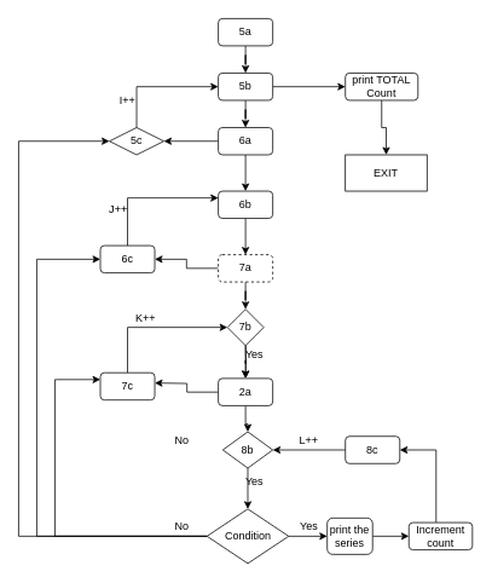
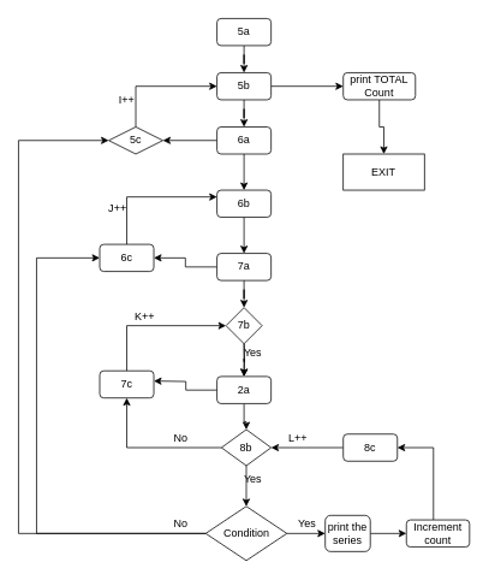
  <mxCell id="0" />
  <mxCell id="1" parent="0" />
  <mxCell id="2" style="edgeStyle=orthogonalEdgeStyle;rounded=0;orthogonalLoop=1;jettySize=auto;html=1;" edge="1" parent="1" source="3" target="19"><mxGeometry relative="1" as="geometry" /></mxCell>
  <mxCell id="3" value="5a" style="rounded=1;whiteSpace=wrap;html=1;" vertex="1" parent="1"><mxGeometry x="240" y="20" width="60" height="30" as="geometry" /></mxCell>
  <mxCell id="4" style="edgeStyle=orthogonalEdgeStyle;rounded=0;orthogonalLoop=1;jettySize=auto;html=1;" edge="1" parent="1" source="8" target="10"><mxGeometry relative="1" as="geometry" /></mxCell>
- <mxCell id="5" style="edgeStyle=orthogonalEdgeStyle;rounded=0;orthogonalLoop=1;jettySize=auto;html=1;entryX=0;entryY=0.25;entryDx=0;entryDy=0;" edge="1" parent="1" source="8" target="16"><mxGeometry relative="1" as="geometry"><Array as="points"><mxPoint x="60" y="590" /><mxPoint x="60" y="418" /></Array></mxGeometry></mxCell>
  <mxCell id="6" style="edgeStyle=orthogonalEdgeStyle;rounded=0;orthogonalLoop=1;jettySize=auto;html=1;entryX=0;entryY=0.5;entryDx=0;entryDy=0;" edge="1" parent="1" source="8" target="31"><mxGeometry relative="1" as="geometry"><Array as="points"><mxPoint x="40" y="590" /><mxPoint x="40" y="285" /></Array></mxGeometry></mxCell>
  <mxCell id="7" style="edgeStyle=orthogonalEdgeStyle;rounded=0;orthogonalLoop=1;jettySize=auto;html=1;entryX=0;entryY=0.5;entryDx=0;entryDy=0;" edge="1" parent="1" source="8" target="26"><mxGeometry relative="1" as="geometry"><Array as="points"><mxPoint x="20" y="590" /><mxPoint x="20" y="155" /></Array></mxGeometry></mxCell>
  <mxCell id="8" value="Condition" style="rhombus;whiteSpace=wrap;html=1;" vertex="1" parent="1"><mxGeometry x="227.5" y="560" width="90" height="60" as="geometry" /></mxCell>
  <mxCell id="9" style="edgeStyle=orthogonalEdgeStyle;rounded=0;orthogonalLoop=1;jettySize=auto;html=1;" edge="1" parent="1" source="10" target="12"><mxGeometry relative="1" as="geometry" /></mxCell>
  <mxCell id="10" value="print the series" style="rounded=1;whiteSpace=wrap;html=1;" vertex="1" parent="1"><mxGeometry x="360" y="570" width="50" height="40" as="geometry" /></mxCell>
  <mxCell id="11" style="edgeStyle=orthogonalEdgeStyle;rounded=0;orthogonalLoop=1;jettySize=auto;html=1;" edge="1" parent="1" source="12" target="37"><mxGeometry relative="1" as="geometry"><Array as="points"><mxPoint x="480" y="495" /></Array></mxGeometry></mxCell>
  <mxCell id="12" value="Increment count" style="rounded=1;whiteSpace=wrap;html=1;" vertex="1" parent="1"><mxGeometry x="450" y="575" width="70" height="30" as="geometry" /></mxCell>
  <mxCell id="13" value="Yes" style="text;html=1;strokeColor=none;fillColor=none;align=center;verticalAlign=middle;whiteSpace=wrap;rounded=0;" vertex="1" parent="1"><mxGeometry x="320" y="570" width="40" height="20" as="geometry" /></mxCell>
  <mxCell id="14" value="No" style="text;html=1;strokeColor=none;fillColor=none;align=center;verticalAlign=middle;whiteSpace=wrap;rounded=0;" vertex="1" parent="1"><mxGeometry x="190" y="570" width="20" height="20" as="geometry" /></mxCell>
  <mxCell id="15" style="edgeStyle=orthogonalEdgeStyle;rounded=0;orthogonalLoop=1;jettySize=auto;html=1;" edge="1" parent="1" source="16" target="51"><mxGeometry relative="1" as="geometry"><Array as="points"><mxPoint y="360" x="140" /></Array></mxGeometry></mxCell>
  <mxCell id="16" value="7c" style="rounded=1;whiteSpace=wrap;html=1;" vertex="1" parent="1"><mxGeometry x="110" y="410" width="60" height="30" as="geometry" /></mxCell>
  <mxCell id="17" style="edgeStyle=orthogonalEdgeStyle;rounded=0;orthogonalLoop=1;jettySize=auto;html=1;" edge="1" parent="1" source="19" target="22"><mxGeometry relative="1" as="geometry" /></mxCell>
  <mxCell id="18" style="edgeStyle=orthogonalEdgeStyle;rounded=0;orthogonalLoop=1;jettySize=auto;html=1;" edge="1" parent="1" source="19" target="39"><mxGeometry relative="1" as="geometry" /></mxCell>
  <mxCell id="19" value="5b" style="rounded=1;whiteSpace=wrap;html=1;" vertex="1" parent="1"><mxGeometry x="240" y="80" width="60" height="30" as="geometry" /></mxCell>
  <mxCell id="20" style="edgeStyle=orthogonalEdgeStyle;rounded=0;orthogonalLoop=1;jettySize=auto;html=1;" edge="1" parent="1" source="22" target="26"><mxGeometry relative="1" as="geometry" /></mxCell>
  <mxCell id="21" style="edgeStyle=orthogonalEdgeStyle;rounded=0;orthogonalLoop=1;jettySize=auto;html=1;" edge="1" parent="1" source="22" target="24"><mxGeometry relative="1" as="geometry" /></mxCell>
  <mxCell id="22" value="6a" style="rounded=1;whiteSpace=wrap;html=1;" vertex="1" parent="1"><mxGeometry x="240" y="140" width="60" height="30" as="geometry" /></mxCell>
  <mxCell id="23" style="edgeStyle=orthogonalEdgeStyle;rounded=0;orthogonalLoop=1;jettySize=auto;html=1;" edge="1" parent="1" source="24" target="29"><mxGeometry relative="1" as="geometry" /></mxCell>
  <mxCell id="24" value="6b" style="rounded=1;whiteSpace=wrap;html=1;" vertex="1" parent="1"><mxGeometry x="240" y="210" width="60" height="30" as="geometry" /></mxCell>
  <mxCell id="25" style="edgeStyle=orthogonalEdgeStyle;rounded=0;orthogonalLoop=1;jettySize=auto;html=1;entryX=0;entryY=0.5;entryDx=0;entryDy=0;" edge="1" parent="1" source="26" target="19"><mxGeometry relative="1" as="geometry"><Array as="points"><mxPoint x="150" y="95" /></Array></mxGeometry></mxCell>
  <mxCell id="26" value="5c" style="rhombus;whiteSpace=wrap;html=1;" vertex="1" parent="1"><mxGeometry x="120" y="140" width="60" height="30" as="geometry" /></mxCell>
  <mxCell id="27" style="edgeStyle=orthogonalEdgeStyle;rounded=0;orthogonalLoop=1;jettySize=auto;html=1;" edge="1" parent="1" source="29" target="31"><mxGeometry relative="1" as="geometry" /></mxCell>
  <mxCell id="28" style="edgeStyle=orthogonalEdgeStyle;rounded=0;orthogonalLoop=1;jettySize=auto;html=1;" edge="1" parent="1" source="29" target="51"><mxGeometry relative="1" as="geometry" /></mxCell>
- <mxCell id="29" value="7a" style="rounded=1;whiteSpace=wrap;html=1;dashed=1;" vertex="1" parent="1"><mxGeometry x="240" y="280" width="60" height="30" as="geometry" /></mxCell>
+ <mxCell id="29" value="7a" style="rounded=1;whiteSpace=wrap;html=1;" vertex="1" parent="1"><mxGeometry x="240" y="280" width="60" height="30" as="geometry" /></mxCell>
  <mxCell id="30" style="edgeStyle=orthogonalEdgeStyle;rounded=0;orthogonalLoop=1;jettySize=auto;html=1;entryX=0;entryY=0.25;entryDx=0;entryDy=0;" edge="1" parent="1" source="31" target="24"><mxGeometry relative="1" as="geometry"><Array as="points"><mxPoint y="218" x="140" /></Array></mxGeometry></mxCell>
  <mxCell id="31" value="6c" style="rounded=1;whiteSpace=wrap;html=1;" vertex="1" parent="1"><mxGeometry x="110" y="270" width="60" height="30" as="geometry" /></mxCell>
  <mxCell id="32" style="edgeStyle=orthogonalEdgeStyle;rounded=0;orthogonalLoop=1;jettySize=auto;html=1;" edge="1" parent="1" target="35"><mxGeometry relative="1" as="geometry"><mxPoint x="270" y="376.25" as="sourcePoint" /></mxGeometry></mxCell>
  <mxCell id="33" style="edgeStyle=orthogonalEdgeStyle;rounded=0;orthogonalLoop=1;jettySize=auto;html=1;" edge="1" parent="1" source="35"><mxGeometry relative="1" as="geometry"><mxPoint x="170" y="421.25" as="targetPoint" /></mxGeometry></mxCell>
  <mxCell id="34" style="edgeStyle=orthogonalEdgeStyle;rounded=0;orthogonalLoop=1;jettySize=auto;html=1;entryX=0.5;entryY=0;entryDx=0;entryDy=0;" edge="1" parent="1" source="35" target="47"><mxGeometry relative="1" as="geometry" /></mxCell>
  <mxCell id="35" value="2a" style="rounded=1;whiteSpace=wrap;html=1;" vertex="1" parent="1"><mxGeometry x="240" y="416.25" width="60" height="30" as="geometry" /></mxCell>
  <mxCell id="36" style="edgeStyle=orthogonalEdgeStyle;rounded=0;orthogonalLoop=1;jettySize=auto;html=1;" edge="1" parent="1" source="37" target="47"><mxGeometry relative="1" as="geometry" /></mxCell>
  <mxCell id="37" value="8c" style="rounded=1;whiteSpace=wrap;html=1;" vertex="1" parent="1"><mxGeometry x="380" y="480" width="60" height="30" as="geometry" /></mxCell>
  <mxCell id="38" style="edgeStyle=orthogonalEdgeStyle;rounded=0;orthogonalLoop=1;jettySize=auto;html=1;" edge="1" parent="1" source="39" target="40"><mxGeometry relative="1" as="geometry" /></mxCell>
  <mxCell id="39" value="print TOTAL Count" style="rounded=1;whiteSpace=wrap;html=1;" vertex="1" parent="1"><mxGeometry x="380" y="80" width="80" height="30" as="geometry" /></mxCell>
  <mxCell id="40" value="EXIT" style="rounded=0;whiteSpace=wrap;html=1;" vertex="1" parent="1"><mxGeometry x="380" y="170" width="90" height="40" as="geometry" /></mxCell>
- <mxCell id="41" value="L++" style="text;html=1;strokeColor=none;fillColor=none;align=center;verticalAlign=middle;whiteSpace=wrap;rounded=0;" vertex="1" parent="1"><mxGeometry x="320" y="475" width="40" height="20" as="geometry" /></mxCell>
+ <mxCell id="41" value="L++" style="text;html=1;strokeColor=none;fillColor=none;align=center;verticalAlign=middle;whiteSpace=wrap;rounded=0;" vertex="1" parent="1"><mxGeometry x="310" y="475" width="40" height="20" as="geometry" /></mxCell>
  <mxCell id="42" value="K++" style="text;html=1;strokeColor=none;fillColor=none;align=center;verticalAlign=middle;whiteSpace=wrap;rounded=0;" vertex="1" parent="1"><mxGeometry y="340" width="40" height="20" as="geometry" x="140" /></mxCell>
  <mxCell id="43" value="I++" style="text;html=1;strokeColor=none;fillColor=none;align=center;verticalAlign=middle;whiteSpace=wrap;rounded=0;" vertex="1" parent="1"><mxGeometry x="120" y="100" width="40" height="20" as="geometry" /></mxCell>
  <mxCell id="44" value="J++" style="text;html=1;strokeColor=none;fillColor=none;align=center;verticalAlign=middle;whiteSpace=wrap;rounded=0;" vertex="1" parent="1"><mxGeometry x="110" y="220" width="40" height="20" as="geometry" /></mxCell>
  <mxCell id="45" style="edgeStyle=orthogonalEdgeStyle;rounded=0;orthogonalLoop=1;jettySize=auto;html=1;" edge="1" parent="1" source="47" target="8"><mxGeometry relative="1" as="geometry" /></mxCell>
+ <mxCell id="46" style="edgeStyle=orthogonalEdgeStyle;rounded=0;orthogonalLoop=1;jettySize=auto;html=1;entryX=0.5;entryY=1;entryDx=0;entryDy=0;" edge="1" parent="1" source="47" target="16"><mxGeometry relative="1" as="geometry" /></mxCell>
  <mxCell id="47" value="8b" style="rhombus;whiteSpace=wrap;html=1;" vertex="1" parent="1"><mxGeometry x="245" y="475" width="55" height="40" as="geometry" /></mxCell>
  <mxCell id="48" value="No" style="text;html=1;strokeColor=none;fillColor=none;align=center;verticalAlign=middle;whiteSpace=wrap;rounded=0;" vertex="1" parent="1"><mxGeometry x="190" y="475" width="20" height="20" as="geometry" /></mxCell>
  <mxCell id="49" value="Yes" style="text;html=1;strokeColor=none;fillColor=none;align=center;verticalAlign=middle;whiteSpace=wrap;rounded=0;" vertex="1" parent="1"><mxGeometry x="260" y="520" width="40" height="20" as="geometry" /></mxCell>
  <mxCell id="50" style="edgeStyle=orthogonalEdgeStyle;rounded=0;orthogonalLoop=1;jettySize=auto;html=1;" edge="1" parent="1" source="51" target="35"><mxGeometry relative="1" as="geometry" /></mxCell>
  <mxCell id="51" value="7b" style="rhombus;whiteSpace=wrap;html=1;" vertex="1" parent="1"><mxGeometry x="250" y="340" width="40" height="40" as="geometry" /></mxCell>
  <mxCell id="52" value="Yes" style="text;html=1;strokeColor=none;fillColor=none;align=center;verticalAlign=middle;whiteSpace=wrap;rounded=0;" vertex="1" parent="1"><mxGeometry x="260" y="380" width="40" height="20" as="geometry" /></mxCell>
